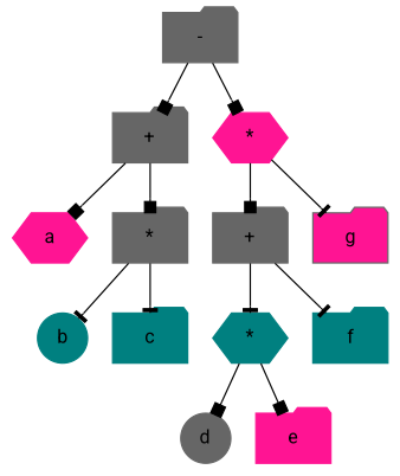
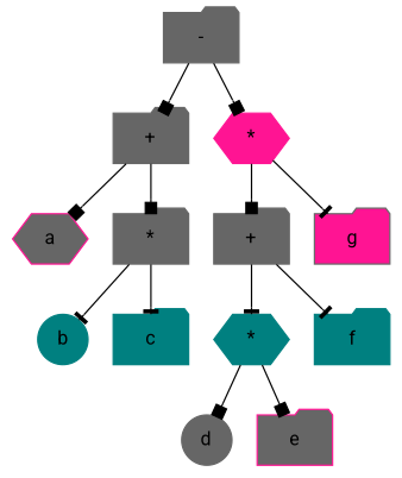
  digraph {
    fontname=Roboto
    node [color=gray40 fontname=Roboto shape=folder style=filled]
    edge [arrowhead=box fontname=Roboto]
    n1 [label="-"]
    n2 [label="+"]
    n3 [color=deeppink label="*" shape=hexagon]
-   n4 [color=deeppink label=a shape=hexagon]
+   n4 [color=deeppink label=a shape=hexagon fillcolor=gray40]
    n5 [label="*"]
    n6 [label="+"]
    n7 [fillcolor=deeppink label=g]
    n8 [color=teal label=b shape=circle]
    n9 [color=teal label=c]
    n10 [color=teal label="*" shape=hexagon]
    n11 [color=teal label=f]
    n12 [label=d shape=circle]
-   n13 [color=deeppink label=e]
+   n13 [color=deeppink label=e fillcolor=gray40]
    n1 -> n2
    n1 -> n3
    n2 -> n4
    n2 -> n5
    n3 -> n6
    n3 -> n7 [arrowhead=tee]
    n5 -> n8 [arrowhead=tee]
    n5 -> n9 [arrowhead=tee]
    n6 -> n10 [arrowhead=tee]
    n6 -> n11 [arrowhead=tee]
    n10 -> n12
    n10 -> n13
  }
